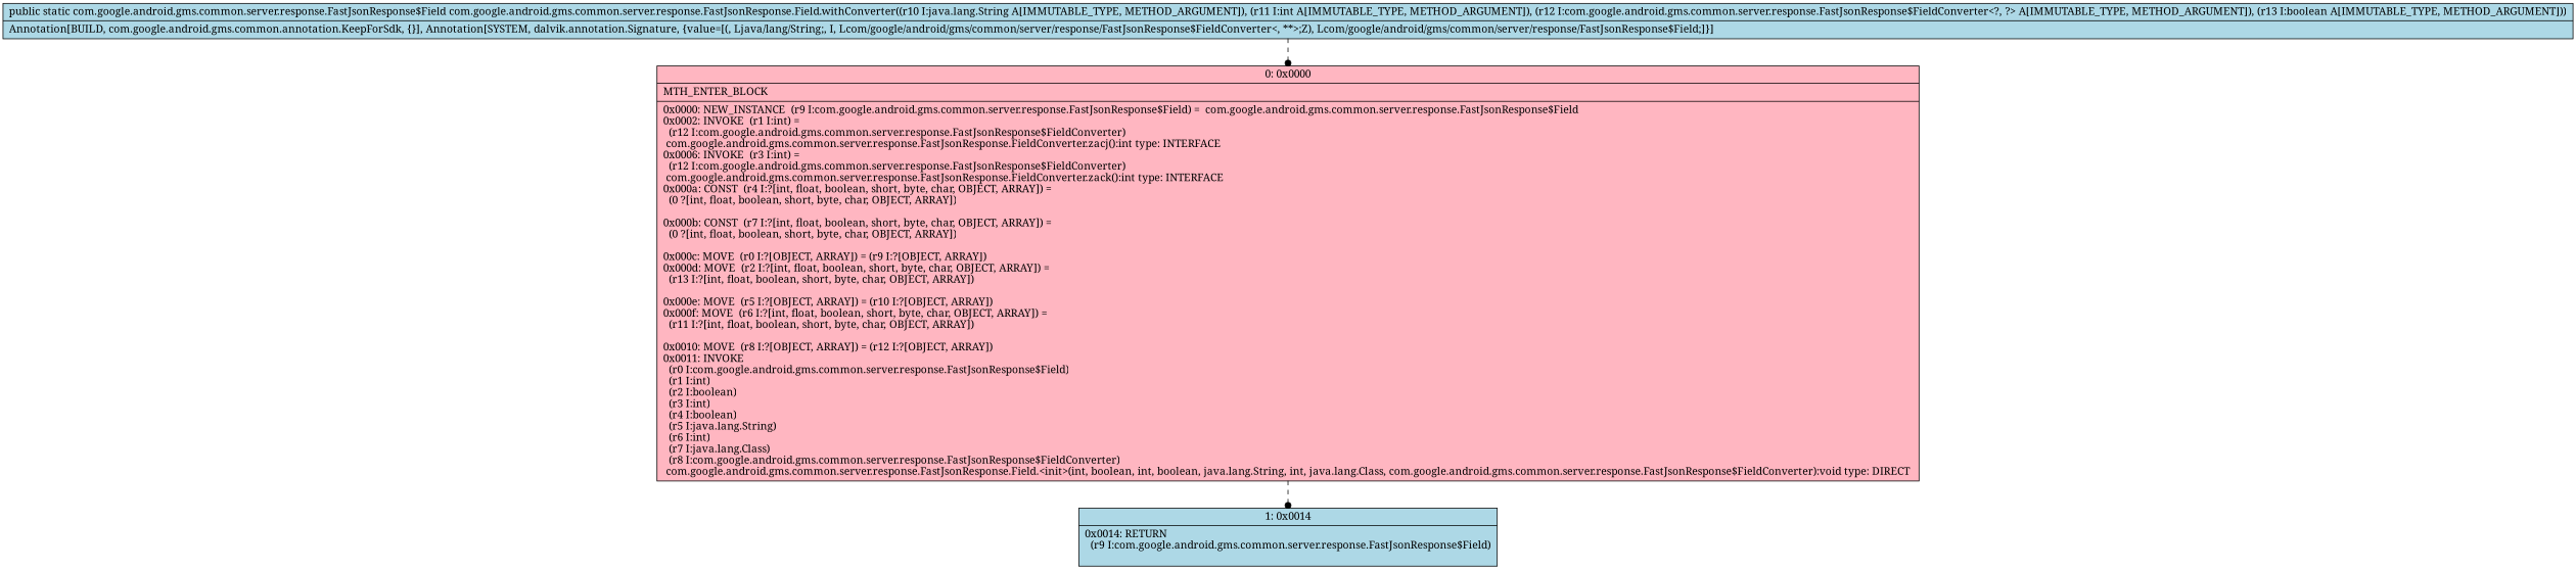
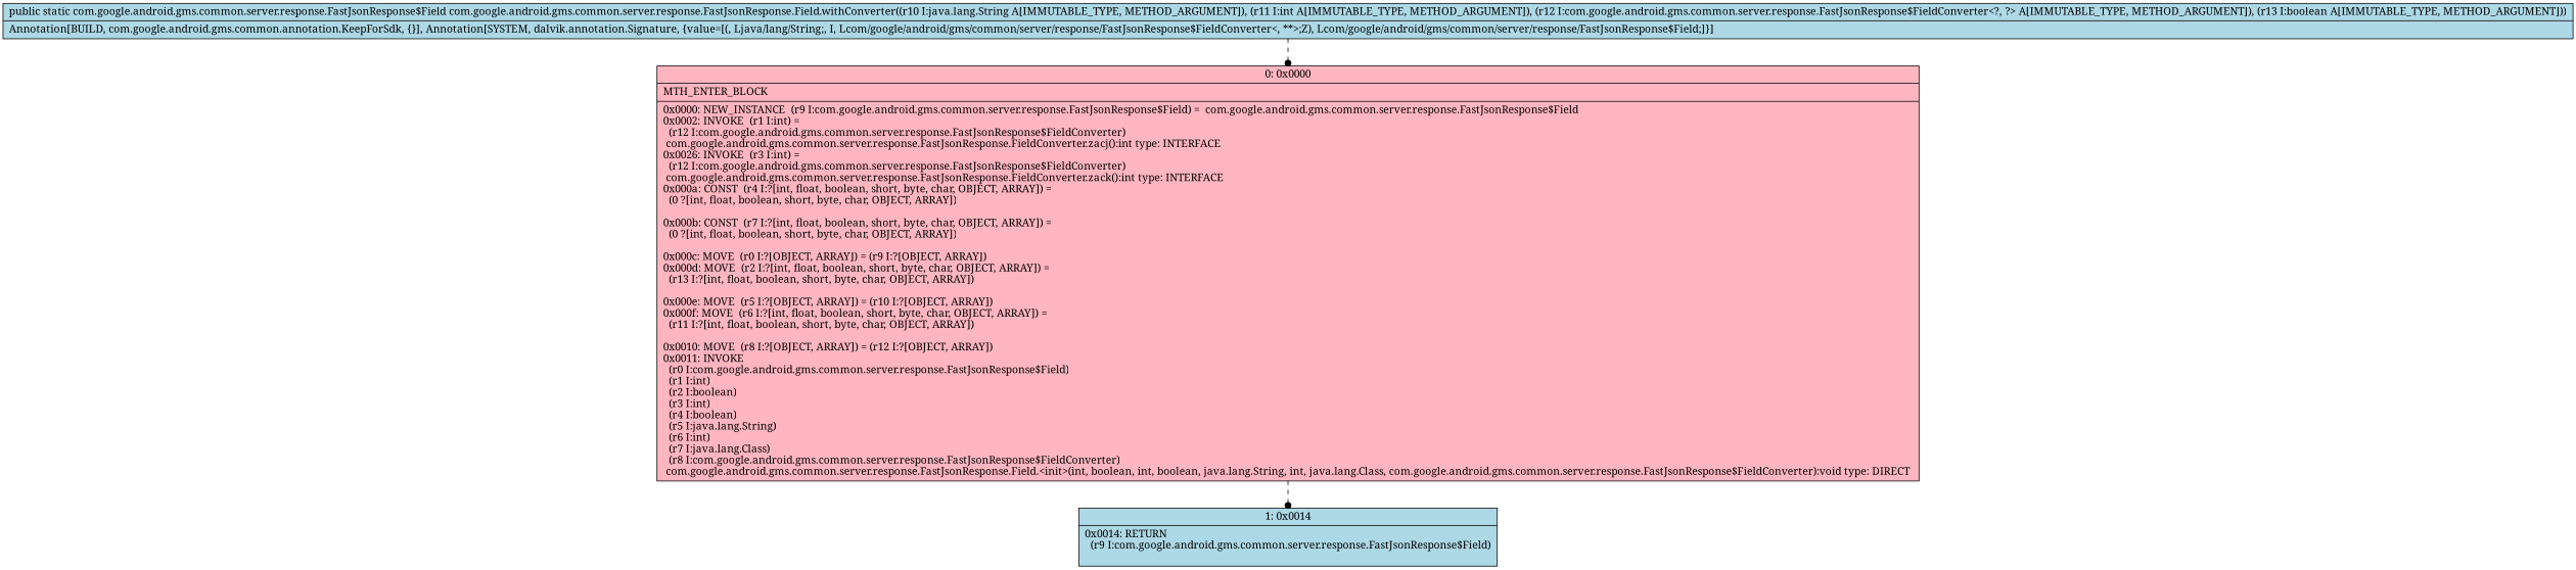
  digraph {
    fontname="Noto Serif"
    node [shape=record style=filled fillcolor=lightblue fontname="Noto Serif"]
    edge [style=dashed arrowhead=dot fontname="Noto Serif"]
-   n1 [label="{0\:\ 0x0000|MTH_ENTER_BLOCK\l|0x0000: NEW_INSTANCE  (r9 I:com.google.android.gms.common.server.response.FastJsonResponse$Field) =  com.google.android.gms.common.server.response.FastJsonResponse$Field \l0x0002: INVOKE  (r1 I:int) = \l  (r12 I:com.google.android.gms.common.server.response.FastJsonResponse$FieldConverter)\l com.google.android.gms.common.server.response.FastJsonResponse.FieldConverter.zacj():int type: INTERFACE \l0x0006: INVOKE  (r3 I:int) = \l  (r12 I:com.google.android.gms.common.server.response.FastJsonResponse$FieldConverter)\l com.google.android.gms.common.server.response.FastJsonResponse.FieldConverter.zack():int type: INTERFACE \l0x000a: CONST  (r4 I:?[int, float, boolean, short, byte, char, OBJECT, ARRAY]) = \l  (0 ?[int, float, boolean, short, byte, char, OBJECT, ARRAY])\l \l0x000b: CONST  (r7 I:?[int, float, boolean, short, byte, char, OBJECT, ARRAY]) = \l  (0 ?[int, float, boolean, short, byte, char, OBJECT, ARRAY])\l \l0x000c: MOVE  (r0 I:?[OBJECT, ARRAY]) = (r9 I:?[OBJECT, ARRAY]) \l0x000d: MOVE  (r2 I:?[int, float, boolean, short, byte, char, OBJECT, ARRAY]) = \l  (r13 I:?[int, float, boolean, short, byte, char, OBJECT, ARRAY])\l \l0x000e: MOVE  (r5 I:?[OBJECT, ARRAY]) = (r10 I:?[OBJECT, ARRAY]) \l0x000f: MOVE  (r6 I:?[int, float, boolean, short, byte, char, OBJECT, ARRAY]) = \l  (r11 I:?[int, float, boolean, short, byte, char, OBJECT, ARRAY])\l \l0x0010: MOVE  (r8 I:?[OBJECT, ARRAY]) = (r12 I:?[OBJECT, ARRAY]) \l0x0011: INVOKE  \l  (r0 I:com.google.android.gms.common.server.response.FastJsonResponse$Field)\l  (r1 I:int)\l  (r2 I:boolean)\l  (r3 I:int)\l  (r4 I:boolean)\l  (r5 I:java.lang.String)\l  (r6 I:int)\l  (r7 I:java.lang.Class)\l  (r8 I:com.google.android.gms.common.server.response.FastJsonResponse$FieldConverter)\l com.google.android.gms.common.server.response.FastJsonResponse.Field.\<init\>(int, boolean, int, boolean, java.lang.String, int, java.lang.Class, com.google.android.gms.common.server.response.FastJsonResponse$FieldConverter):void type: DIRECT \l}" fillcolor=lightpink]
+   n1 [label="{0\:\ 0x0000|MTH_ENTER_BLOCK\l|0x0000: NEW_INSTANCE  (r9 I:com.google.android.gms.common.server.response.FastJsonResponse$Field) =  com.google.android.gms.common.server.response.FastJsonResponse$Field \l0x0002: INVOKE  (r1 I:int) = \l  (r12 I:com.google.android.gms.common.server.response.FastJsonResponse$FieldConverter)\l com.google.android.gms.common.server.response.FastJsonResponse.FieldConverter.zacj():int type: INTERFACE \l0x0026: INVOKE  (r3 I:int) = \l  (r12 I:com.google.android.gms.common.server.response.FastJsonResponse$FieldConverter)\l com.google.android.gms.common.server.response.FastJsonResponse.FieldConverter.zack():int type: INTERFACE \l0x000a: CONST  (r4 I:?[int, float, boolean, short, byte, char, OBJECT, ARRAY]) = \l  (0 ?[int, float, boolean, short, byte, char, OBJECT, ARRAY])\l \l0x000b: CONST  (r7 I:?[int, float, boolean, short, byte, char, OBJECT, ARRAY]) = \l  (0 ?[int, float, boolean, short, byte, char, OBJECT, ARRAY])\l \l0x000c: MOVE  (r0 I:?[OBJECT, ARRAY]) = (r9 I:?[OBJECT, ARRAY]) \l0x000d: MOVE  (r2 I:?[int, float, boolean, short, byte, char, OBJECT, ARRAY]) = \l  (r13 I:?[int, float, boolean, short, byte, char, OBJECT, ARRAY])\l \l0x000e: MOVE  (r5 I:?[OBJECT, ARRAY]) = (r10 I:?[OBJECT, ARRAY]) \l0x000f: MOVE  (r6 I:?[int, float, boolean, short, byte, char, OBJECT, ARRAY]) = \l  (r11 I:?[int, float, boolean, short, byte, char, OBJECT, ARRAY])\l \l0x0010: MOVE  (r8 I:?[OBJECT, ARRAY]) = (r12 I:?[OBJECT, ARRAY]) \l0x0011: INVOKE  \l  (r0 I:com.google.android.gms.common.server.response.FastJsonResponse$Field)\l  (r1 I:int)\l  (r2 I:boolean)\l  (r3 I:int)\l  (r4 I:boolean)\l  (r5 I:java.lang.String)\l  (r6 I:int)\l  (r7 I:java.lang.Class)\l  (r8 I:com.google.android.gms.common.server.response.FastJsonResponse$FieldConverter)\l com.google.android.gms.common.server.response.FastJsonResponse.Field.\<init\>(int, boolean, int, boolean, java.lang.String, int, java.lang.Class, com.google.android.gms.common.server.response.FastJsonResponse$FieldConverter):void type: DIRECT \l}" fillcolor=lightpink]
    n2 [label="{1\:\ 0x0014|0x0014: RETURN  \l  (r9 I:com.google.android.gms.common.server.response.FastJsonResponse$Field)\l \l}"]
    n3 [label="{public static com.google.android.gms.common.server.response.FastJsonResponse$Field com.google.android.gms.common.server.response.FastJsonResponse.Field.withConverter((r10 I:java.lang.String A[IMMUTABLE_TYPE, METHOD_ARGUMENT]), (r11 I:int A[IMMUTABLE_TYPE, METHOD_ARGUMENT]), (r12 I:com.google.android.gms.common.server.response.FastJsonResponse$FieldConverter\<?, ?\> A[IMMUTABLE_TYPE, METHOD_ARGUMENT]), (r13 I:boolean A[IMMUTABLE_TYPE, METHOD_ARGUMENT]))  | Annotation[BUILD, com.google.android.gms.common.annotation.KeepForSdk, \{\}], Annotation[SYSTEM, dalvik.annotation.Signature, \{value=[(, Ljava\/lang\/String;, I, Lcom\/google\/android\/gms\/common\/server\/response\/FastJsonResponse$FieldConverter\<, **\>;Z), Lcom\/google\/android\/gms\/common\/server\/response\/FastJsonResponse$Field;]\}]\l}"]
    n1 -> n2
    n3 -> n1
  }
